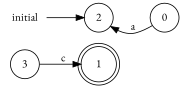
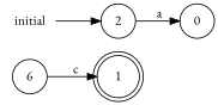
  digraph {
    fontname="EB Garamond"
    rankdir=LR
    node [fontname="EB Garamond" shape=circle]
    edge [fontname="EB Garamond"]
    1 [shape=doublecircle]
    2
    0
-   3
+   3 [label=6]
    initial [shape=plaintext]
-   0 -> 2 [label=a]
+   2 -> 0 [label=a]
    3 -> 1 [label=c]
    initial -> 2
  }
